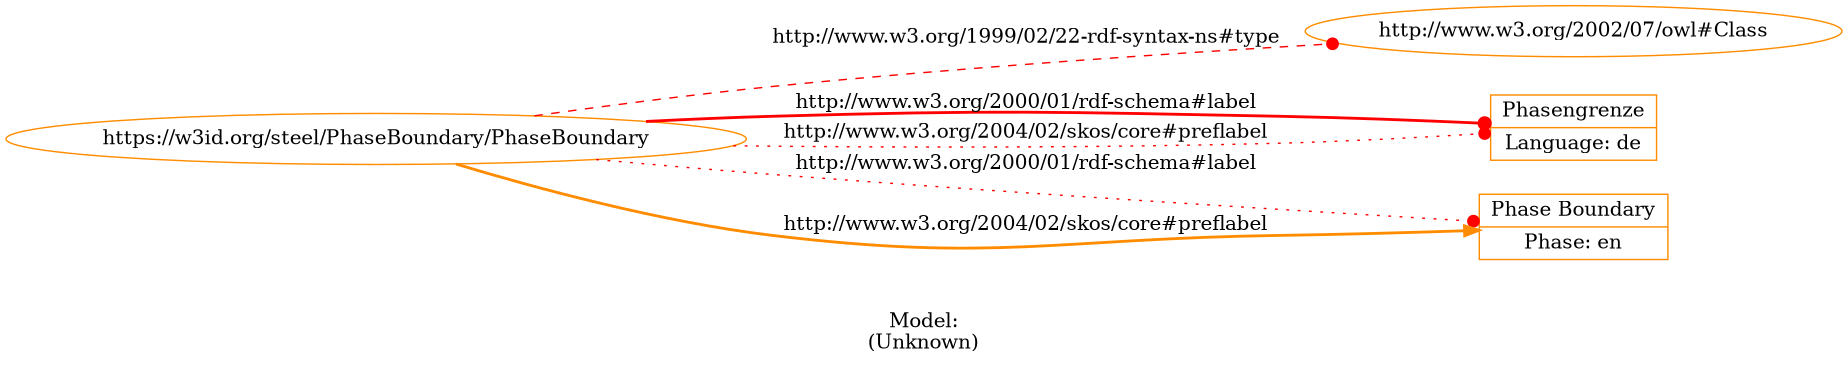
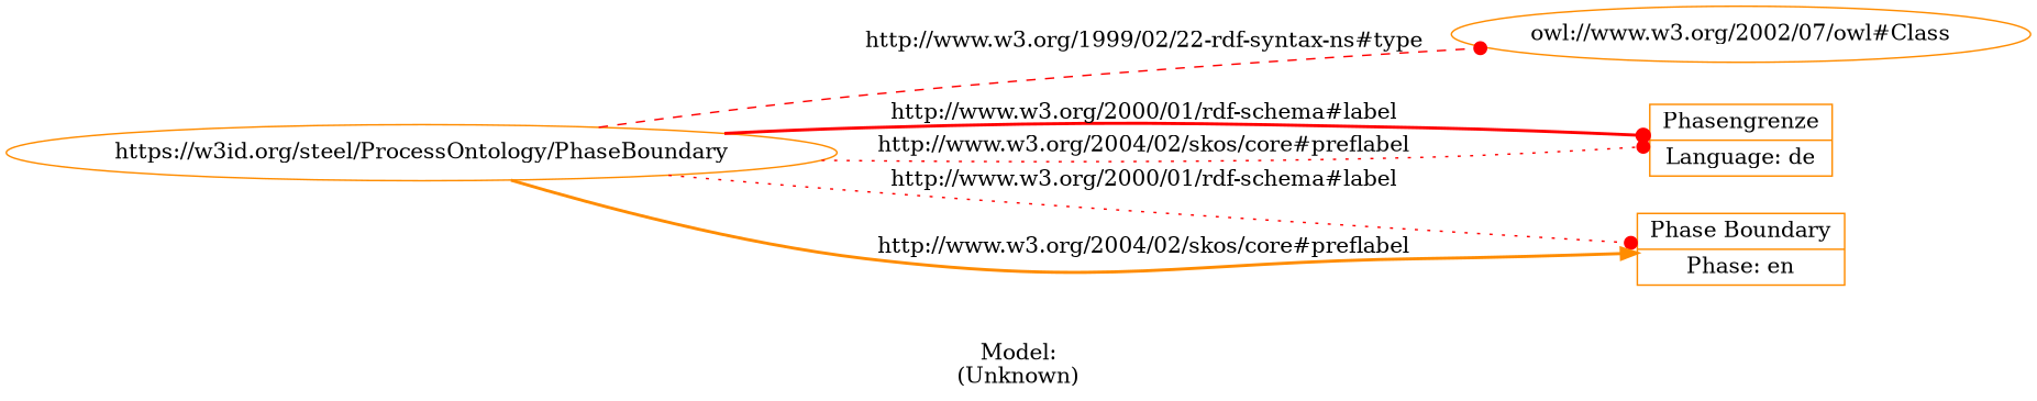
  digraph {
    label="\n\nModel:\n(Unknown)"
    rankdir=LR
    node [color=darkorange shape=ellipse]
    edge [arrowhead=dot color=red style=bold]
-   n1 [label="https://w3id.org/steel/PhaseBoundary/PhaseBoundary"]
-   n2 [label="http://www.w3.org/2002/07/owl#Class"]
+   n1 [label="https://w3id.org/steel/ProcessOntology/PhaseBoundary"]
+   n2 [label="owl://www.w3.org/2002/07/owl#Class"]
    n3 [label="Phasengrenze|Language: de" shape=record]
    n4 [label="Phase Boundary|Phase: en" shape=record]
    n1 -> n2 [label="http://www.w3.org/1999/02/22-rdf-syntax-ns#type" style=dashed]
    n1 -> n3 [label="http://www.w3.org/2000/01/rdf-schema#label"]
    n1 -> n3 [label="http://www.w3.org/2004/02/skos/core#preflabel" style=dotted]
    n1 -> n4 [label="http://www.w3.org/2000/01/rdf-schema#label" style=dotted]
    n1 -> n4 [arrowhead=normal color=darkorange label="http://www.w3.org/2004/02/skos/core#preflabel"]
  }
